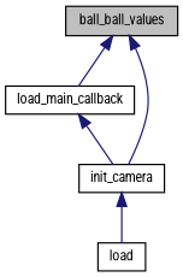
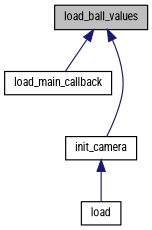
  digraph {
    fontname="Roboto Condensed"
    rankdir=TB
    node [color=black fillcolor=white fontname="Roboto Condensed" fontsize=10 shape=record style=filled]
    edge [color=midnightblue dir=back fontname="Roboto Condensed" fontsize=10 labelfontname=Helvetica labelfontsize=10 style=solid]
-   n1 [fillcolor=grey75 fontcolor=black height=0.2 label=ball_ball_values width=0.4]
+   n1 [fillcolor=grey75 fontcolor=black height=0.2 label=load_ball_values width=0.4]
    n2 [height=0.2 label=load_main_callback width=0.4]
    n3 [height=0.2 label=init_camera width=0.4]
    n4 [height=0.2 label=load width=0.4]
    n1 -> n2
    n1 -> n3
-   n2 -> n3
    n3 -> n4
  }
